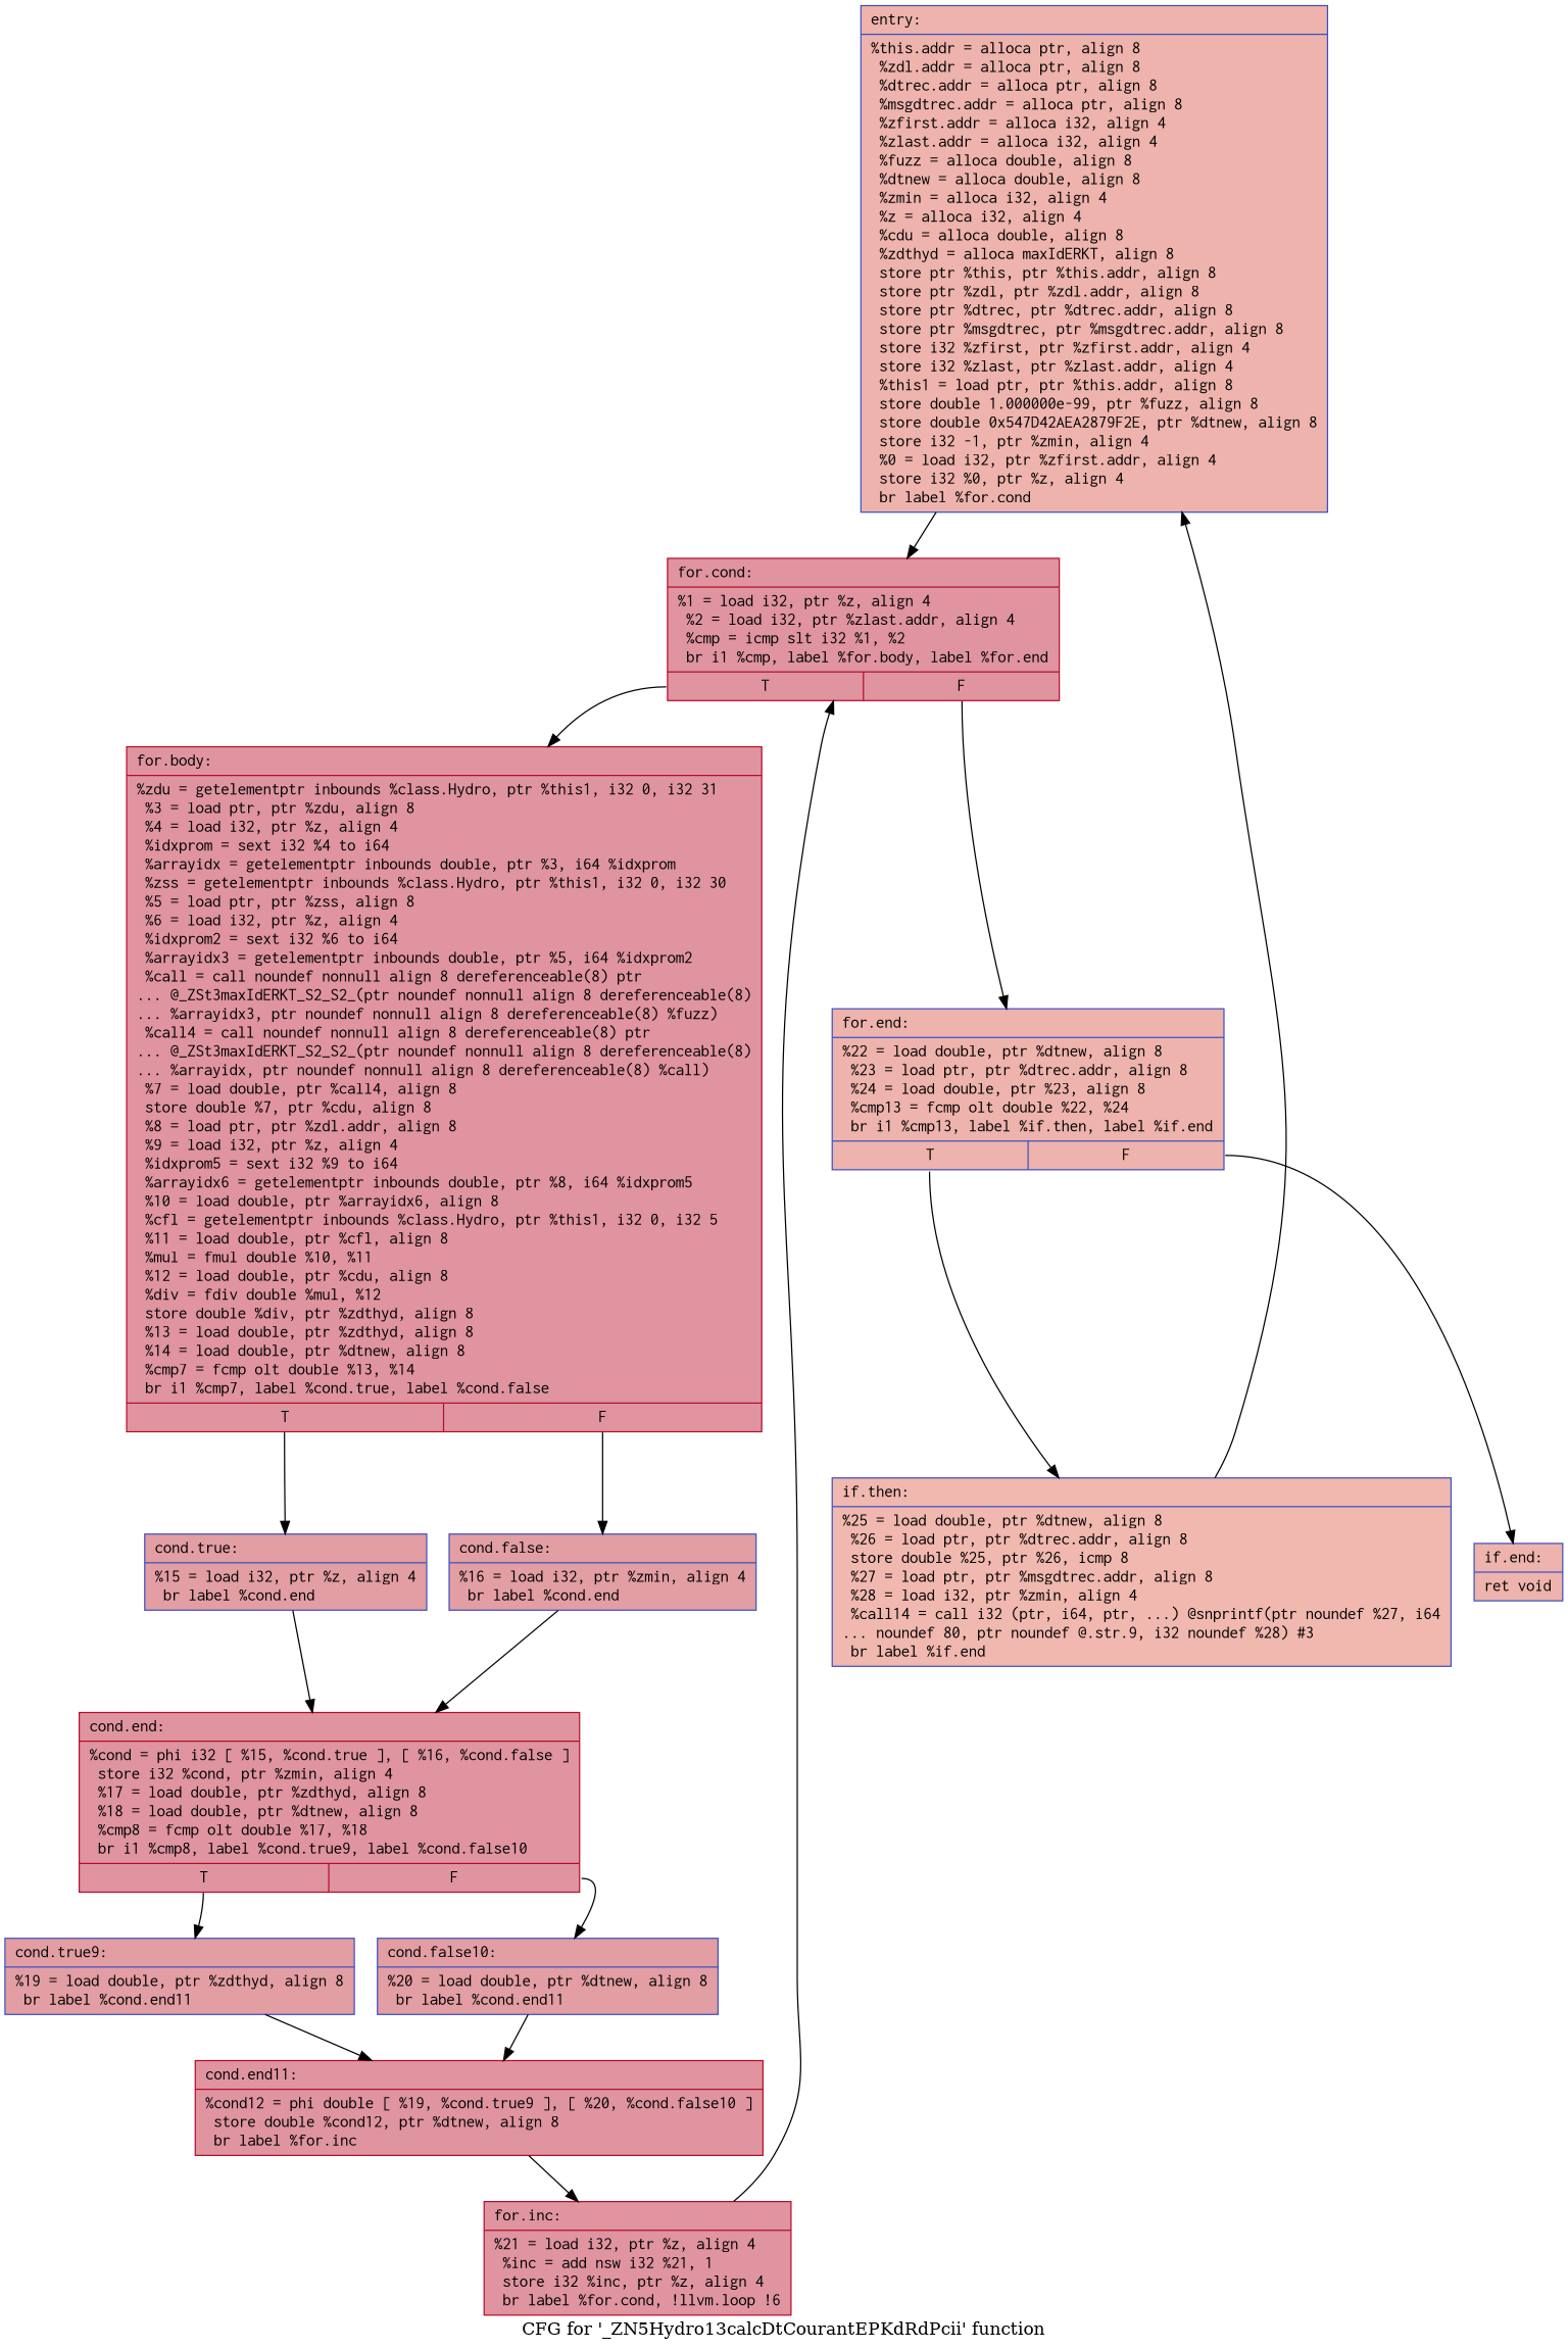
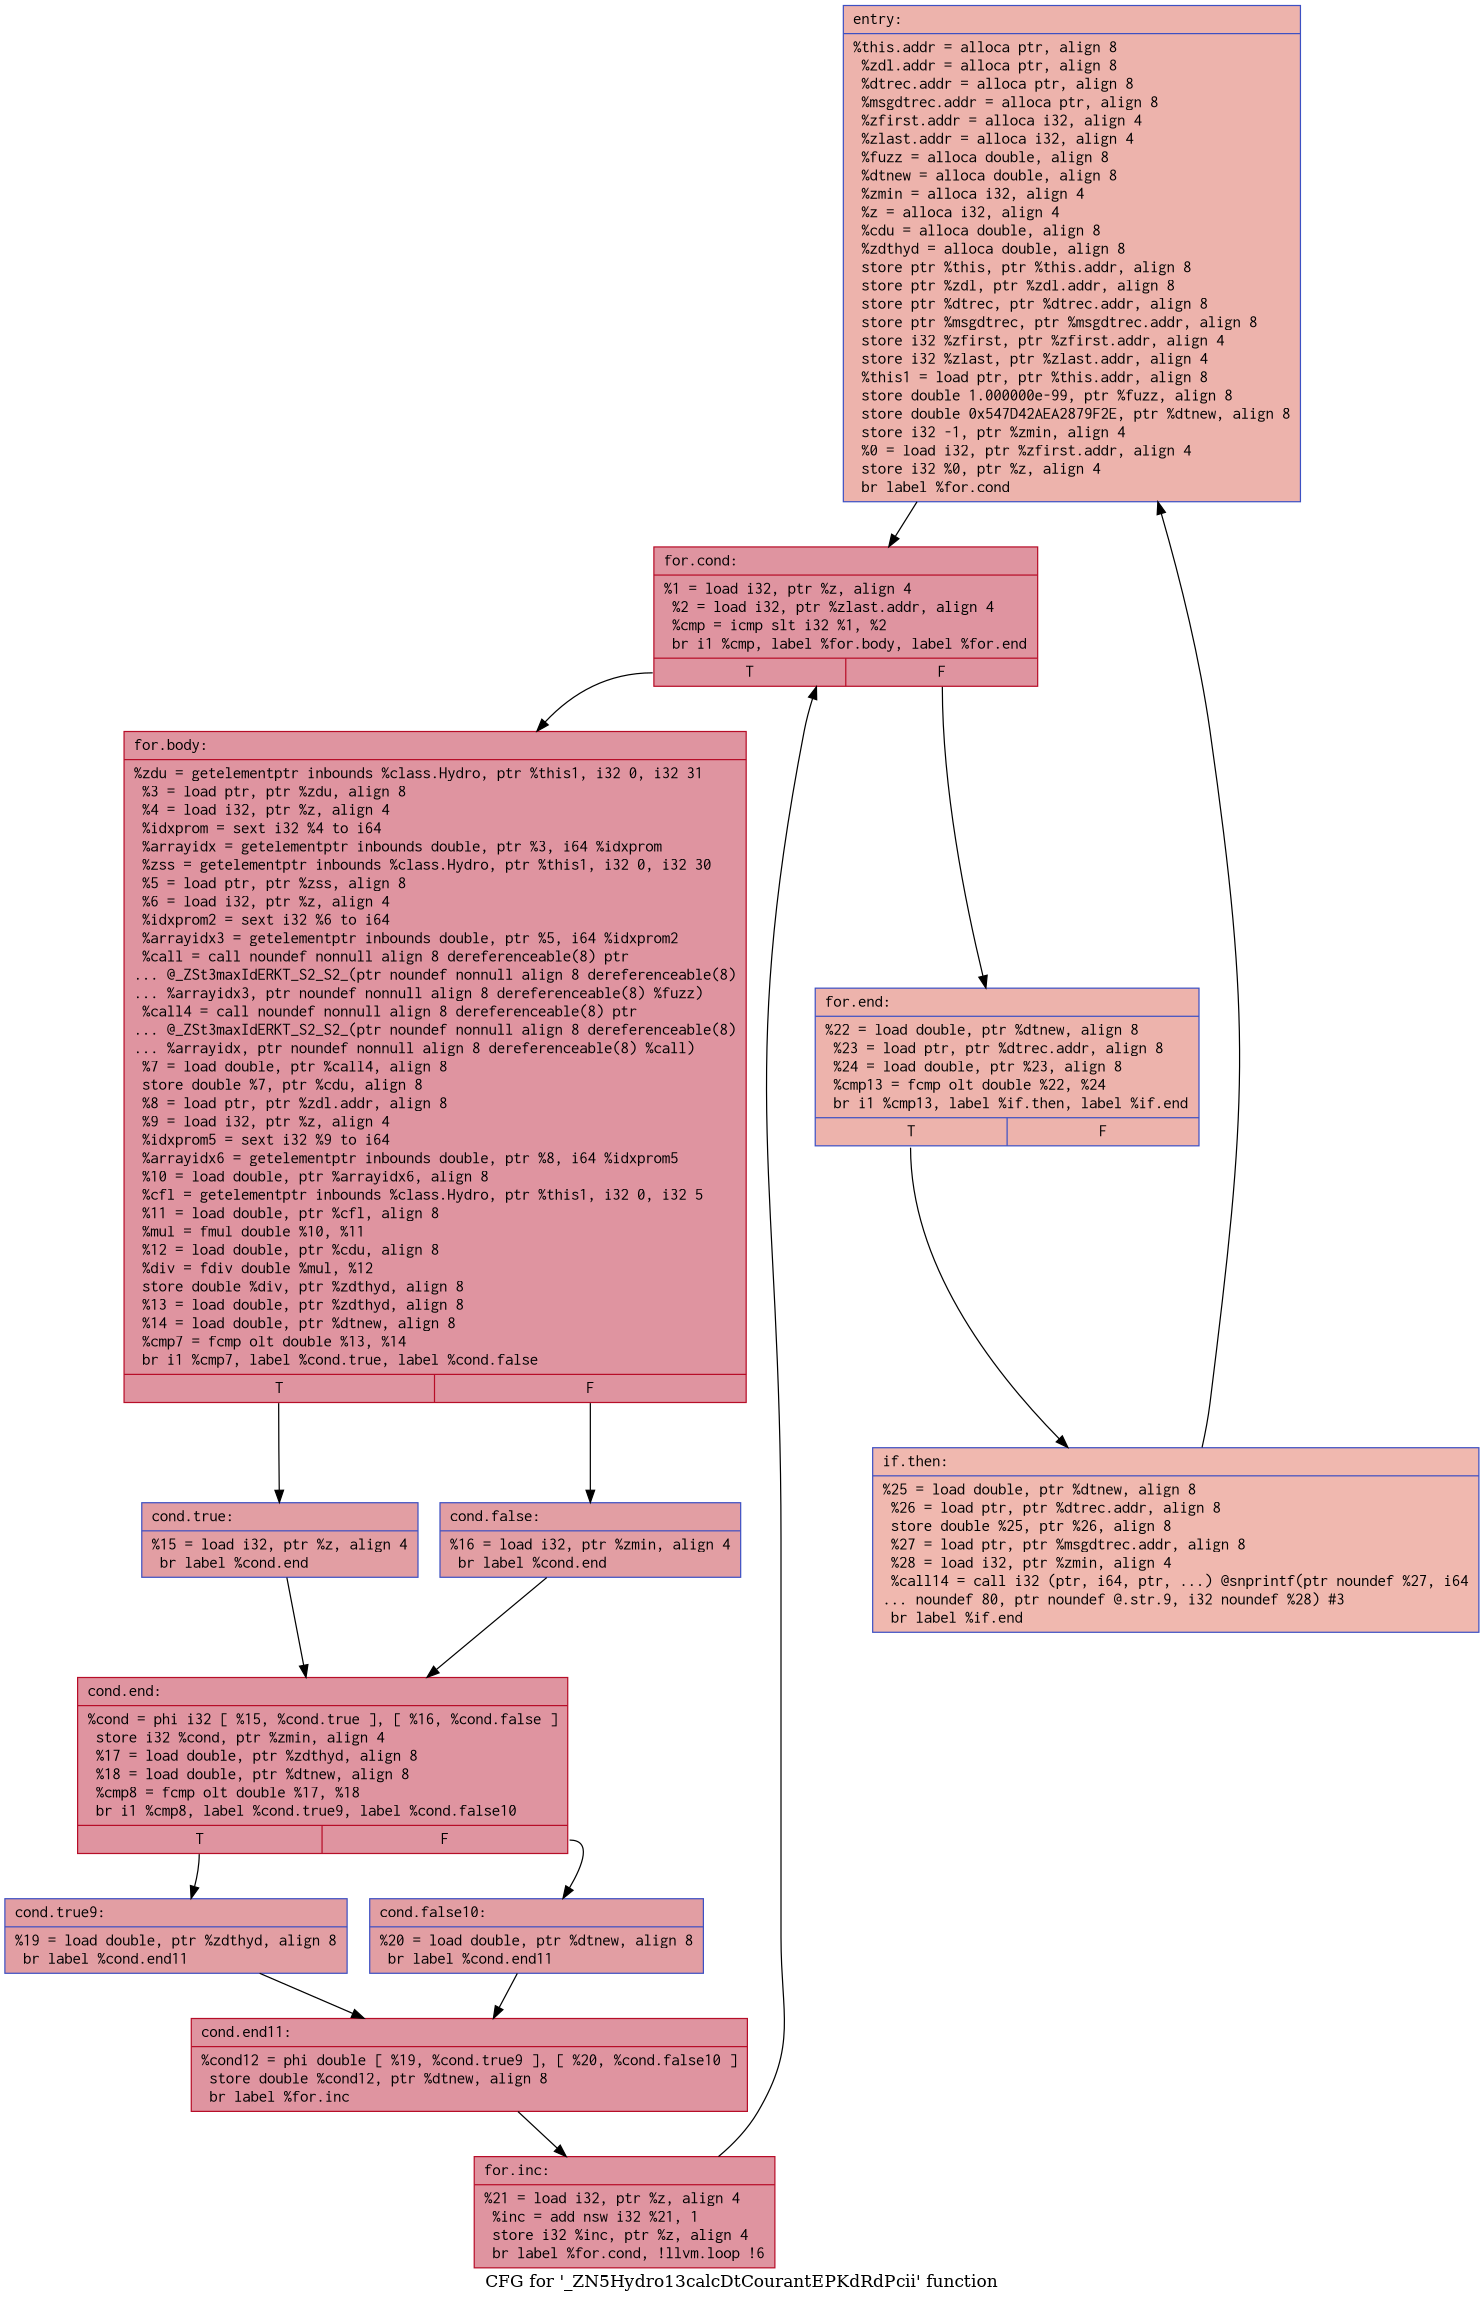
  digraph {
    label="CFG for '_ZN5Hydro13calcDtCourantEPKdRdPcii' function"
    node [color="#3d50c3ff" fillcolor="#b70d2870" fontname=Courier shape=record style=filled]
-   n1 [fillcolor="#d6524470" label="{entry:\l|  %this.addr = alloca ptr, align 8\l  %zdl.addr = alloca ptr, align 8\l  %dtrec.addr = alloca ptr, align 8\l  %msgdtrec.addr = alloca ptr, align 8\l  %zfirst.addr = alloca i32, align 4\l  %zlast.addr = alloca i32, align 4\l  %fuzz = alloca double, align 8\l  %dtnew = alloca double, align 8\l  %zmin = alloca i32, align 4\l  %z = alloca i32, align 4\l  %cdu = alloca double, align 8\l  %zdthyd = alloca maxIdERKT, align 8\l  store ptr %this, ptr %this.addr, align 8\l  store ptr %zdl, ptr %zdl.addr, align 8\l  store ptr %dtrec, ptr %dtrec.addr, align 8\l  store ptr %msgdtrec, ptr %msgdtrec.addr, align 8\l  store i32 %zfirst, ptr %zfirst.addr, align 4\l  store i32 %zlast, ptr %zlast.addr, align 4\l  %this1 = load ptr, ptr %this.addr, align 8\l  store double 1.000000e-99, ptr %fuzz, align 8\l  store double 0x547D42AEA2879F2E, ptr %dtnew, align 8\l  store i32 -1, ptr %zmin, align 4\l  %0 = load i32, ptr %zfirst.addr, align 4\l  store i32 %0, ptr %z, align 4\l  br label %for.cond\l}"]
+   n1 [fillcolor="#d6524470" label="{entry:\l|  %this.addr = alloca ptr, align 8\l  %zdl.addr = alloca ptr, align 8\l  %dtrec.addr = alloca ptr, align 8\l  %msgdtrec.addr = alloca ptr, align 8\l  %zfirst.addr = alloca i32, align 4\l  %zlast.addr = alloca i32, align 4\l  %fuzz = alloca double, align 8\l  %dtnew = alloca double, align 8\l  %zmin = alloca i32, align 4\l  %z = alloca i32, align 4\l  %cdu = alloca double, align 8\l  %zdthyd = alloca double, align 8\l  store ptr %this, ptr %this.addr, align 8\l  store ptr %zdl, ptr %zdl.addr, align 8\l  store ptr %dtrec, ptr %dtrec.addr, align 8\l  store ptr %msgdtrec, ptr %msgdtrec.addr, align 8\l  store i32 %zfirst, ptr %zfirst.addr, align 4\l  store i32 %zlast, ptr %zlast.addr, align 4\l  %this1 = load ptr, ptr %this.addr, align 8\l  store double 1.000000e-99, ptr %fuzz, align 8\l  store double 0x547D42AEA2879F2E, ptr %dtnew, align 8\l  store i32 -1, ptr %zmin, align 4\l  %0 = load i32, ptr %zfirst.addr, align 4\l  store i32 %0, ptr %z, align 4\l  br label %for.cond\l}"]
    n2 [color="#b70d28ff" label="{for.cond:\l|  %1 = load i32, ptr %z, align 4\l  %2 = load i32, ptr %zlast.addr, align 4\l  %cmp = icmp slt i32 %1, %2\l  br i1 %cmp, label %for.body, label %for.end\l|{<s0>T|<s1>F}}"]
    n3 [color="#b70d28ff" label="{for.body:\l|  %zdu = getelementptr inbounds %class.Hydro, ptr %this1, i32 0, i32 31\l  %3 = load ptr, ptr %zdu, align 8\l  %4 = load i32, ptr %z, align 4\l  %idxprom = sext i32 %4 to i64\l  %arrayidx = getelementptr inbounds double, ptr %3, i64 %idxprom\l  %zss = getelementptr inbounds %class.Hydro, ptr %this1, i32 0, i32 30\l  %5 = load ptr, ptr %zss, align 8\l  %6 = load i32, ptr %z, align 4\l  %idxprom2 = sext i32 %6 to i64\l  %arrayidx3 = getelementptr inbounds double, ptr %5, i64 %idxprom2\l  %call = call noundef nonnull align 8 dereferenceable(8) ptr\l... @_ZSt3maxIdERKT_S2_S2_(ptr noundef nonnull align 8 dereferenceable(8)\l... %arrayidx3, ptr noundef nonnull align 8 dereferenceable(8) %fuzz)\l  %call4 = call noundef nonnull align 8 dereferenceable(8) ptr\l... @_ZSt3maxIdERKT_S2_S2_(ptr noundef nonnull align 8 dereferenceable(8)\l... %arrayidx, ptr noundef nonnull align 8 dereferenceable(8) %call)\l  %7 = load double, ptr %call4, align 8\l  store double %7, ptr %cdu, align 8\l  %8 = load ptr, ptr %zdl.addr, align 8\l  %9 = load i32, ptr %z, align 4\l  %idxprom5 = sext i32 %9 to i64\l  %arrayidx6 = getelementptr inbounds double, ptr %8, i64 %idxprom5\l  %10 = load double, ptr %arrayidx6, align 8\l  %cfl = getelementptr inbounds %class.Hydro, ptr %this1, i32 0, i32 5\l  %11 = load double, ptr %cfl, align 8\l  %mul = fmul double %10, %11\l  %12 = load double, ptr %cdu, align 8\l  %div = fdiv double %mul, %12\l  store double %div, ptr %zdthyd, align 8\l  %13 = load double, ptr %zdthyd, align 8\l  %14 = load double, ptr %dtnew, align 8\l  %cmp7 = fcmp olt double %13, %14\l  br i1 %cmp7, label %cond.true, label %cond.false\l|{<s0>T|<s1>F}}"]
    n4 [fillcolor="#d6524470" label="{for.end:\l|  %22 = load double, ptr %dtnew, align 8\l  %23 = load ptr, ptr %dtrec.addr, align 8\l  %24 = load double, ptr %23, align 8\l  %cmp13 = fcmp olt double %22, %24\l  br i1 %cmp13, label %if.then, label %if.end\l|{<s0>T|<s1>F}}"]
    n5 [fillcolor="#be242e70" label="{cond.true:\l|  %15 = load i32, ptr %z, align 4\l  br label %cond.end\l}"]
    n6 [fillcolor="#be242e70" label="{cond.false:\l|  %16 = load i32, ptr %zmin, align 4\l  br label %cond.end\l}"]
-   n7 [fillcolor="#dc5d4a70" label="{if.then:\l|  %25 = load double, ptr %dtnew, align 8\l  %26 = load ptr, ptr %dtrec.addr, align 8\l  store double %25, ptr %26, icmp 8\l  %27 = load ptr, ptr %msgdtrec.addr, align 8\l  %28 = load i32, ptr %zmin, align 4\l  %call14 = call i32 (ptr, i64, ptr, ...) @snprintf(ptr noundef %27, i64\l... noundef 80, ptr noundef @.str.9, i32 noundef %28) #3\l  br label %if.end\l}"]
-   n8 [fillcolor="#d6524470" label="{if.end:\l|  ret void\l}"]
+   n7 [fillcolor="#dc5d4a70" label="{if.then:\l|  %25 = load double, ptr %dtnew, align 8\l  %26 = load ptr, ptr %dtrec.addr, align 8\l  store double %25, ptr %26, align 8\l  %27 = load ptr, ptr %msgdtrec.addr, align 8\l  %28 = load i32, ptr %zmin, align 4\l  %call14 = call i32 (ptr, i64, ptr, ...) @snprintf(ptr noundef %27, i64\l... noundef 80, ptr noundef @.str.9, i32 noundef %28) #3\l  br label %if.end\l}"]
    n9 [color="#b70d28ff" label="{cond.end:\l|  %cond = phi i32 [ %15, %cond.true ], [ %16, %cond.false ]\l  store i32 %cond, ptr %zmin, align 4\l  %17 = load double, ptr %zdthyd, align 8\l  %18 = load double, ptr %dtnew, align 8\l  %cmp8 = fcmp olt double %17, %18\l  br i1 %cmp8, label %cond.true9, label %cond.false10\l|{<s0>T|<s1>F}}"]
    n10 [fillcolor="#be242e70" label="{cond.true9:\l|  %19 = load double, ptr %zdthyd, align 8\l  br label %cond.end11\l}"]
    n11 [fillcolor="#be242e70" label="{cond.false10:\l|  %20 = load double, ptr %dtnew, align 8\l  br label %cond.end11\l}"]
    n12 [color="#b70d28ff" label="{cond.end11:\l|  %cond12 = phi double [ %19, %cond.true9 ], [ %20, %cond.false10 ]\l  store double %cond12, ptr %dtnew, align 8\l  br label %for.inc\l}"]
    n13 [color="#b70d28ff" label="{for.inc:\l|  %21 = load i32, ptr %z, align 4\l  %inc = add nsw i32 %21, 1\l  store i32 %inc, ptr %z, align 4\l  br label %for.cond, !llvm.loop !6\l}"]
    n1 -> n2
    n2 -> n3 [tailport=s0]
    n2 -> n4 [tailport=s1]
    n3 -> n5 [tailport=s0]
    n3 -> n6 [tailport=s1]
    n4 -> n7 [tailport=s0]
-   n4 -> n8 [tailport=s1]
    n5 -> n9
    n6 -> n9
    n7 -> n1
    n9 -> n10 [tailport=s0]
    n9 -> n11 [tailport=s1]
    n10 -> n12
    n11 -> n12
    n12 -> n13
    n13 -> n2
  }
